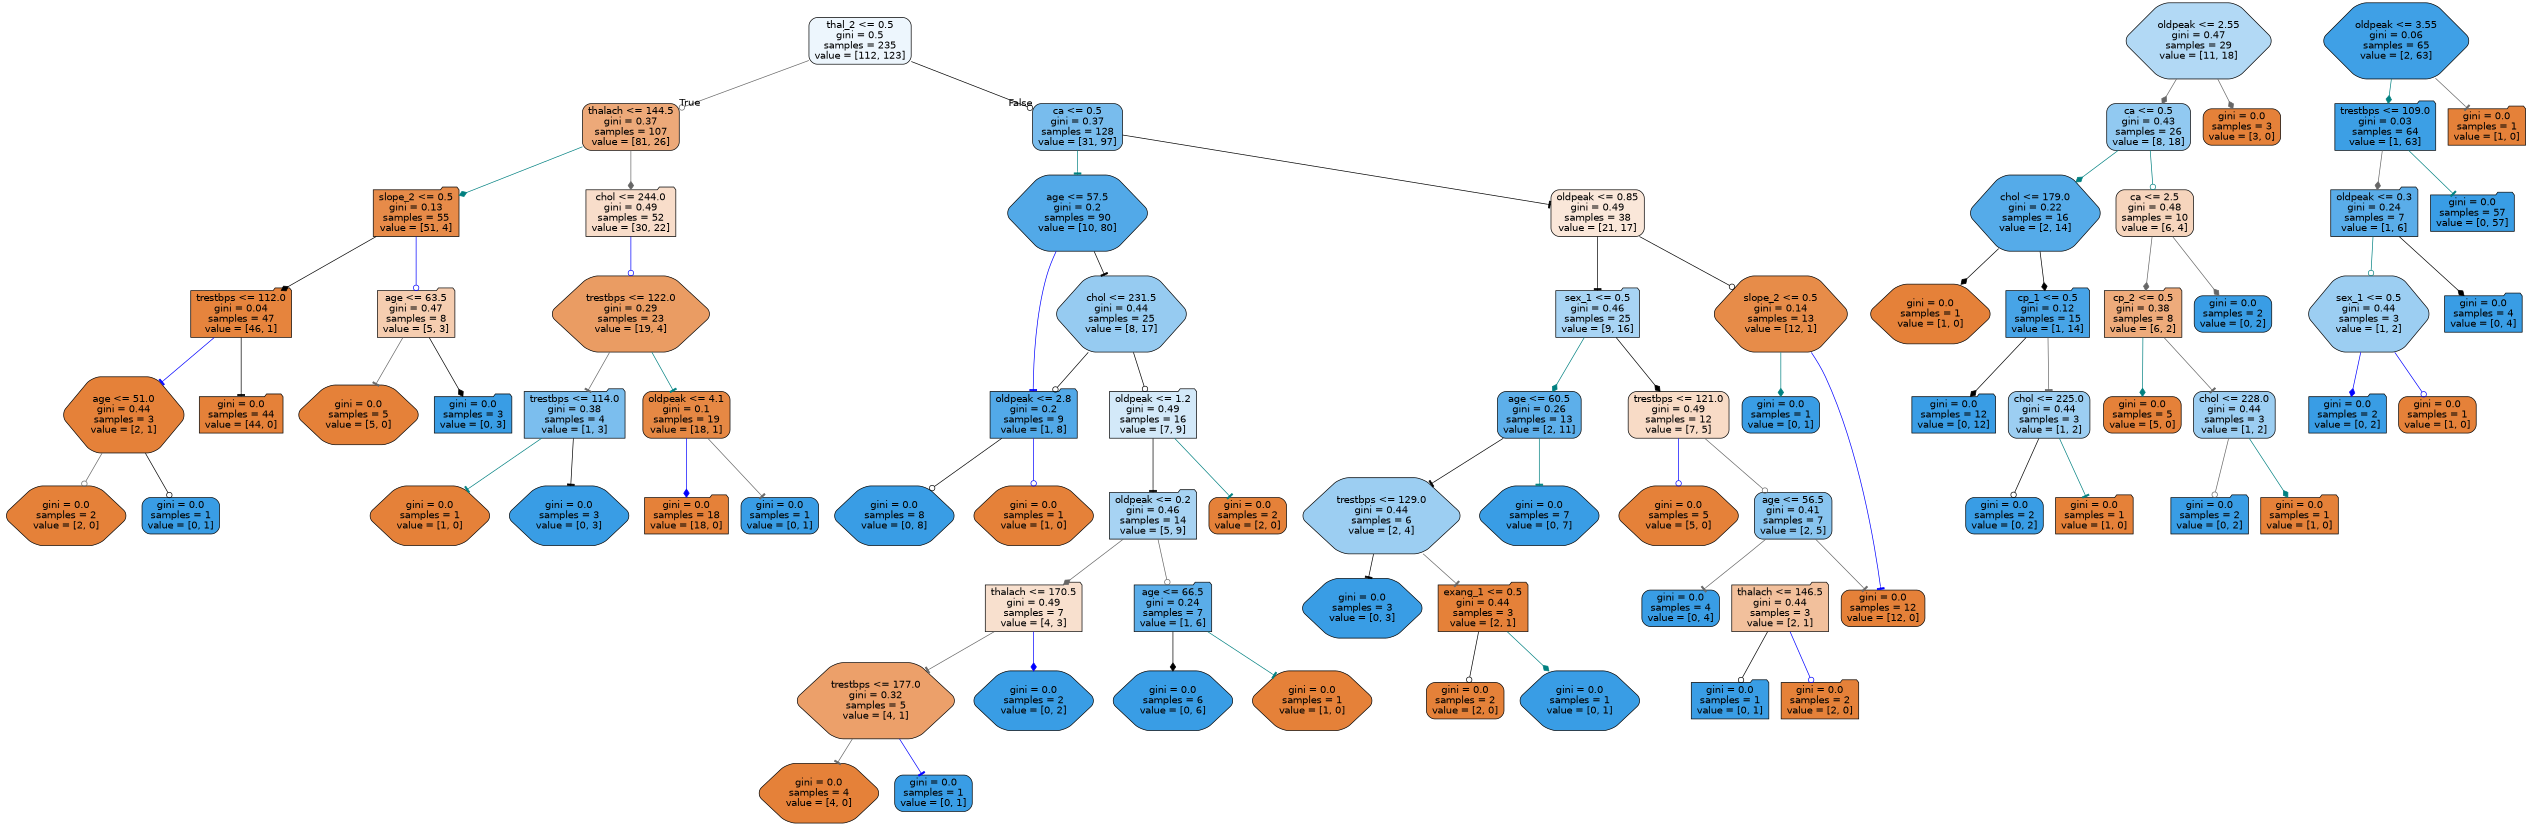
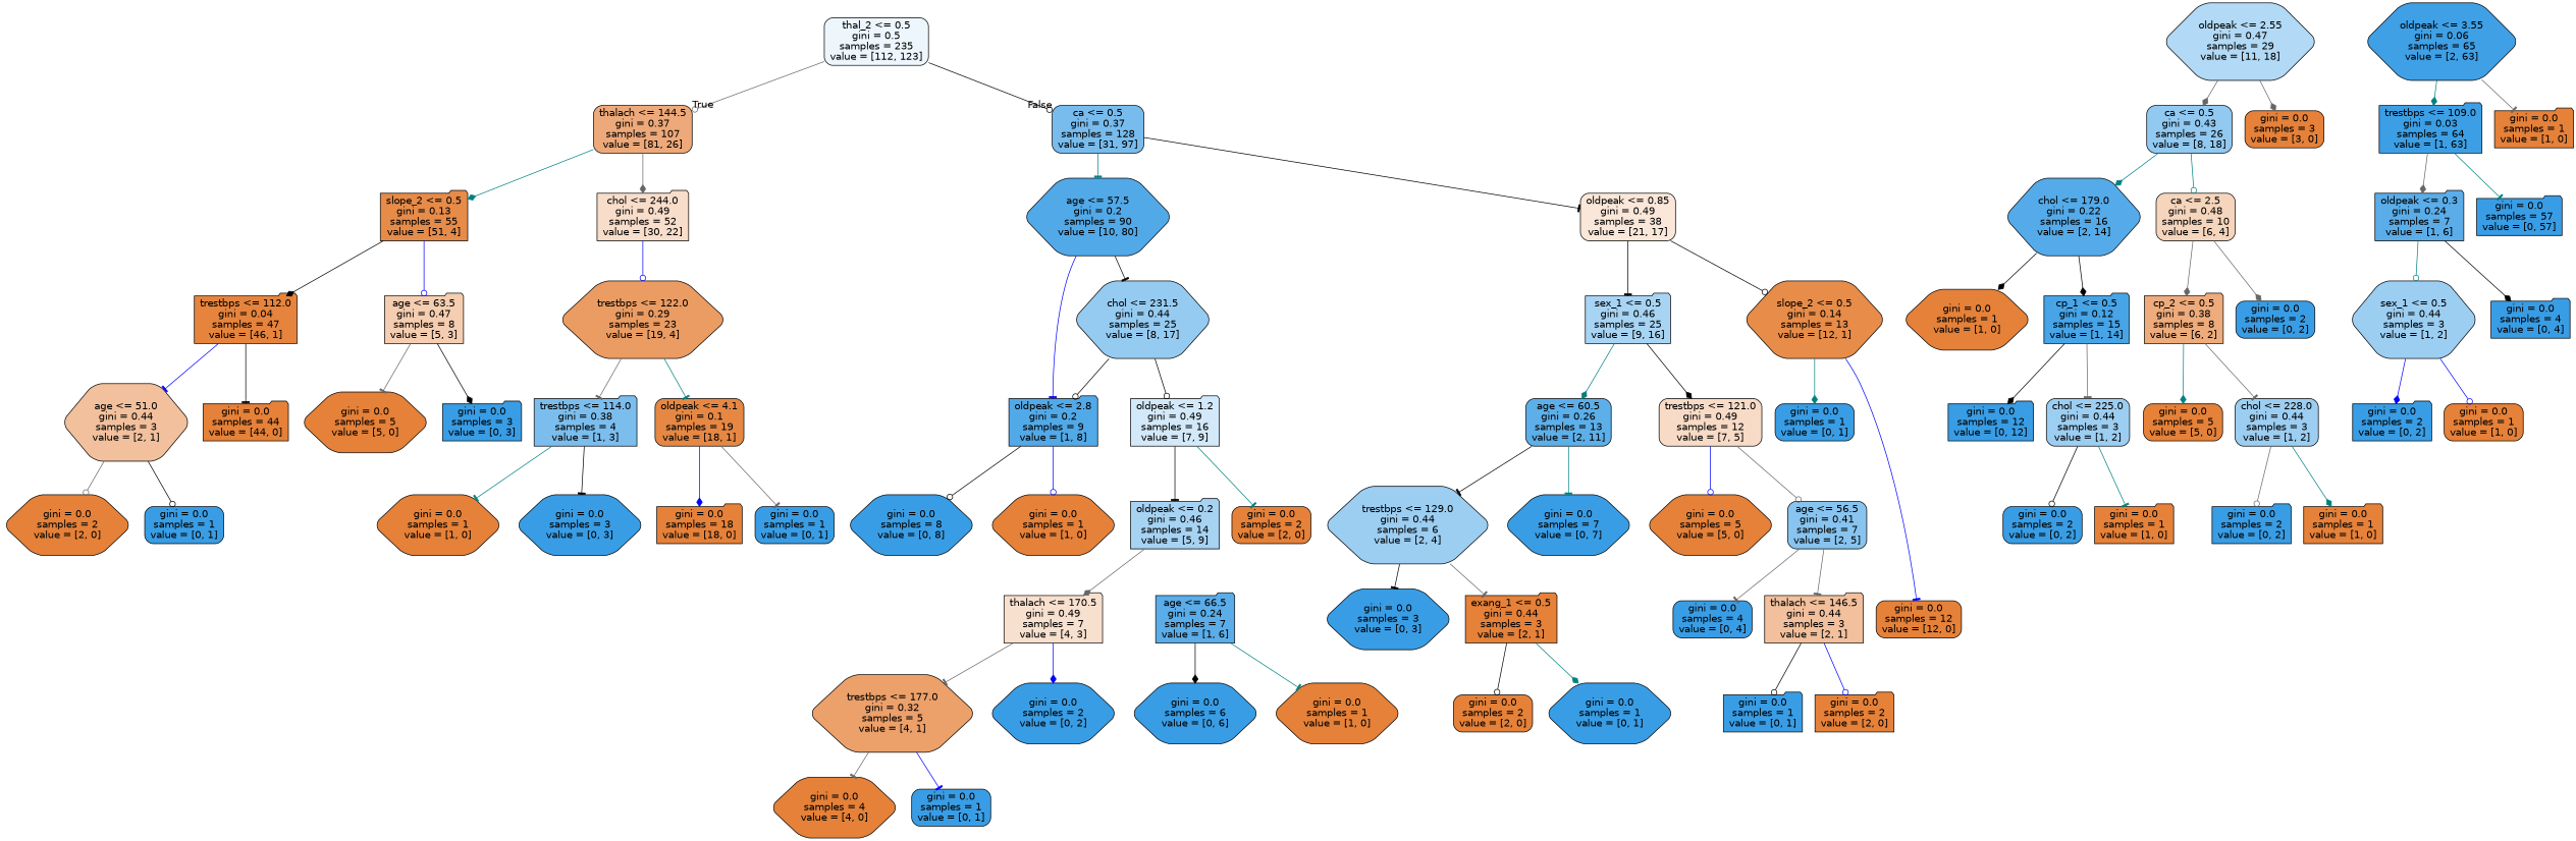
  digraph {
    node [color=black fillcolor="#e58139" fontname=helvetica shape=folder style="filled, rounded"]
    edge [arrowhead=tee color=black fontname=helvetica]
    n1 [fillcolor="#edf6fd" label="thal_2 <= 0.5\ngini = 0.5\nsamples = 235\nvalue = [112, 123]" shape=box]
    n2 [fillcolor="#eda979" label="thalach <= 144.5\ngini = 0.37\nsamples = 107\nvalue = [81, 26]" shape=box]
    n3 [fillcolor="#78bced" label="ca <= 0.5\ngini = 0.37\nsamples = 128\nvalue = [31, 97]" shape=box]
    n4 [fillcolor="#e78b49" label="slope_2 <= 0.5\ngini = 0.13\nsamples = 55\nvalue = [51, 4]"]
    n5 [fillcolor="#f8ddca" label="chol <= 244.0\ngini = 0.49\nsamples = 52\nvalue = [30, 22]"]
    n6 [fillcolor="#52a9e8" label="age <= 57.5\ngini = 0.2\nsamples = 90\nvalue = [10, 80]" shape=hexagon]
    n7 [fillcolor="#fae7d9" label="oldpeak <= 0.85\ngini = 0.49\nsamples = 38\nvalue = [21, 17]" shape=box]
    n8 [fillcolor="#e6843d" label="trestbps <= 112.0\ngini = 0.04\nsamples = 47\nvalue = [46, 1]"]
    n9 [fillcolor="#f5cdb0" label="age <= 63.5\ngini = 0.47\nsamples = 8\nvalue = [5, 3]"]
    n10 [fillcolor="#ea9c63" label="trestbps <= 122.0\ngini = 0.29\nsamples = 23\nvalue = [19, 4]" shape=hexagon]
-   n11 [label="age <= 51.0\ngini = 0.44\nsamples = 3\nvalue = [2, 1]" shape=hexagon]
+   n11 [fillcolor="#f2c09c" label="age <= 51.0\ngini = 0.44\nsamples = 3\nvalue = [2, 1]" shape=hexagon]
    n12 [label="gini = 0.0\nsamples = 44\nvalue = [44, 0]"]
    n13 [label="gini = 0.0\nsamples = 5\nvalue = [5, 0]" shape=hexagon]
    n14 [fillcolor="#399de5" label="gini = 0.0\nsamples = 3\nvalue = [0, 3]"]
    n15 [label="gini = 0.0\nsamples = 2\nvalue = [2, 0]" shape=hexagon]
    n16 [fillcolor="#399de5" label="gini = 0.0\nsamples = 1\nvalue = [0, 1]" shape=box]
    n17 [fillcolor="#b2d9f5" label="oldpeak <= 2.55\ngini = 0.47\nsamples = 29\nvalue = [11, 18]" shape=hexagon]
    n18 [fillcolor="#91c9f1" label="ca <= 0.5\ngini = 0.43\nsamples = 26\nvalue = [8, 18]" shape=box]
    n19 [label="gini = 0.0\nsamples = 3\nvalue = [3, 0]" shape=box]
    n20 [fillcolor="#7bbeee" label="trestbps <= 114.0\ngini = 0.38\nsamples = 4\nvalue = [1, 3]"]
    n21 [fillcolor="#e68844" label="oldpeak <= 4.1\ngini = 0.1\nsamples = 19\nvalue = [18, 1]" shape=box]
    n22 [fillcolor="#55abe9" label="chol <= 179.0\ngini = 0.22\nsamples = 16\nvalue = [2, 14]" shape=hexagon]
    n23 [fillcolor="#f6d5bd" label="ca <= 2.5\ngini = 0.48\nsamples = 10\nvalue = [6, 4]" shape=box]
    n24 [label="gini = 0.0\nsamples = 1\nvalue = [1, 0]" shape=hexagon]
    n25 [fillcolor="#47a4e7" label="cp_1 <= 0.5\ngini = 0.12\nsamples = 15\nvalue = [1, 14]"]
    n26 [fillcolor="#eeab7b" label="cp_2 <= 0.5\ngini = 0.38\nsamples = 8\nvalue = [6, 2]"]
    n27 [fillcolor="#399de5" label="gini = 0.0\nsamples = 2\nvalue = [0, 2]" shape=box]
    n28 [fillcolor="#399de5" label="gini = 0.0\nsamples = 12\nvalue = [0, 12]"]
    n29 [fillcolor="#9ccef2" label="chol <= 225.0\ngini = 0.44\nsamples = 3\nvalue = [1, 2]" shape=box]
    n30 [fillcolor="#399de5" label="gini = 0.0\nsamples = 2\nvalue = [0, 2]" shape=box]
    n31 [label="gini = 0.0\nsamples = 1\nvalue = [1, 0]"]
    n32 [label="gini = 0.0\nsamples = 5\nvalue = [5, 0]" shape=box]
    n33 [fillcolor="#9ccef2" label="chol <= 228.0\ngini = 0.44\nsamples = 3\nvalue = [1, 2]" shape=box]
    n34 [fillcolor="#399de5" label="gini = 0.0\nsamples = 2\nvalue = [0, 2]"]
    n35 [label="gini = 0.0\nsamples = 1\nvalue = [1, 0]"]
    n36 [label="gini = 0.0\nsamples = 1\nvalue = [1, 0]" shape=hexagon]
    n37 [fillcolor="#399de5" label="gini = 0.0\nsamples = 3\nvalue = [0, 3]" shape=hexagon]
    n38 [label="gini = 0.0\nsamples = 18\nvalue = [18, 0]"]
    n39 [fillcolor="#399de5" label="gini = 0.0\nsamples = 1\nvalue = [0, 1]" shape=box]
    n40 [fillcolor="#96cbf1" label="chol <= 231.5\ngini = 0.44\nsamples = 25\nvalue = [8, 17]" shape=hexagon]
    n41 [fillcolor="#52a9e8" label="oldpeak <= 2.8\ngini = 0.2\nsamples = 9\nvalue = [1, 8]"]
    n42 [fillcolor="#a8d4f4" label="sex_1 <= 0.5\ngini = 0.46\nsamples = 25\nvalue = [9, 16]"]
    n43 [fillcolor="#e78c49" label="slope_2 <= 0.5\ngini = 0.14\nsamples = 13\nvalue = [12, 1]" shape=hexagon]
    n44 [fillcolor="#3fa0e6" label="oldpeak <= 3.55\ngini = 0.06\nsamples = 65\nvalue = [2, 63]" shape=hexagon]
    n45 [fillcolor="#3c9fe5" label="trestbps <= 109.0\ngini = 0.03\nsamples = 64\nvalue = [1, 63]"]
    n46 [label="gini = 0.0\nsamples = 1\nvalue = [1, 0]"]
    n47 [fillcolor="#d3e9f9" label="oldpeak <= 1.2\ngini = 0.49\nsamples = 16\nvalue = [7, 9]"]
    n48 [fillcolor="#5aade9" label="oldpeak <= 0.3\ngini = 0.24\nsamples = 7\nvalue = [1, 6]"]
    n49 [fillcolor="#399de5" label="gini = 0.0\nsamples = 57\nvalue = [0, 57]"]
    n50 [fillcolor="#9ccef2" label="sex_1 <= 0.5\ngini = 0.44\nsamples = 3\nvalue = [1, 2]" shape=hexagon]
    n51 [fillcolor="#399de5" label="gini = 0.0\nsamples = 4\nvalue = [0, 4]"]
    n52 [fillcolor="#399de5" label="gini = 0.0\nsamples = 2\nvalue = [0, 2]"]
    n53 [label="gini = 0.0\nsamples = 1\nvalue = [1, 0]" shape=box]
    n54 [fillcolor="#399de5" label="gini = 0.0\nsamples = 8\nvalue = [0, 8]" shape=hexagon]
    n55 [label="gini = 0.0\nsamples = 1\nvalue = [1, 0]" shape=hexagon]
    n56 [fillcolor="#a7d3f3" label="oldpeak <= 0.2\ngini = 0.46\nsamples = 14\nvalue = [5, 9]"]
    n57 [label="gini = 0.0\nsamples = 2\nvalue = [2, 0]" shape=box]
    n58 [fillcolor="#f8e0ce" label="thalach <= 170.5\ngini = 0.49\nsamples = 7\nvalue = [4, 3]"]
    n59 [fillcolor="#5aade9" label="age <= 66.5\ngini = 0.24\nsamples = 7\nvalue = [1, 6]"]
    n60 [fillcolor="#eca06a" label="trestbps <= 177.0\ngini = 0.32\nsamples = 5\nvalue = [4, 1]" shape=hexagon]
    n61 [fillcolor="#399de5" label="gini = 0.0\nsamples = 2\nvalue = [0, 2]" shape=hexagon]
    n62 [fillcolor="#399de5" label="gini = 0.0\nsamples = 6\nvalue = [0, 6]" shape=hexagon]
    n63 [label="gini = 0.0\nsamples = 1\nvalue = [1, 0]" shape=hexagon]
    n64 [label="gini = 0.0\nsamples = 4\nvalue = [4, 0]" shape=hexagon]
    n65 [fillcolor="#399de5" label="gini = 0.0\nsamples = 1\nvalue = [0, 1]" shape=box]
    n66 [fillcolor="#5dafea" label="age <= 60.5\ngini = 0.26\nsamples = 13\nvalue = [2, 11]" shape=box]
    n67 [fillcolor="#f8dbc6" label="trestbps <= 121.0\ngini = 0.49\nsamples = 12\nvalue = [7, 5]" shape=box]
    n68 [label="gini = 0.0\nsamples = 12\nvalue = [12, 0]" shape=box]
    n69 [fillcolor="#399de5" label="gini = 0.0\nsamples = 1\nvalue = [0, 1]" shape=box]
    n70 [fillcolor="#9ccef2" label="trestbps <= 129.0\ngini = 0.44\nsamples = 6\nvalue = [2, 4]" shape=hexagon]
    n71 [fillcolor="#399de5" label="gini = 0.0\nsamples = 7\nvalue = [0, 7]" shape=hexagon]
    n72 [label="gini = 0.0\nsamples = 5\nvalue = [5, 0]" shape=hexagon]
    n73 [fillcolor="#88c4ef" label="age <= 56.5\ngini = 0.41\nsamples = 7\nvalue = [2, 5]" shape=box]
    n74 [fillcolor="#399de5" label="gini = 0.0\nsamples = 3\nvalue = [0, 3]" shape=hexagon]
    n75 [label="exang_1 <= 0.5\ngini = 0.44\nsamples = 3\nvalue = [2, 1]"]
    n76 [label="gini = 0.0\nsamples = 2\nvalue = [2, 0]" shape=box]
    n77 [fillcolor="#399de5" label="gini = 0.0\nsamples = 1\nvalue = [0, 1]" shape=hexagon]
    n78 [fillcolor="#399de5" label="gini = 0.0\nsamples = 4\nvalue = [0, 4]" shape=box]
    n79 [fillcolor="#f2c09c" label="thalach <= 146.5\ngini = 0.44\nsamples = 3\nvalue = [2, 1]"]
    n80 [fillcolor="#399de5" label="gini = 0.0\nsamples = 1\nvalue = [0, 1]"]
    n81 [label="gini = 0.0\nsamples = 2\nvalue = [2, 0]"]
    n1 -> n2 [arrowhead=odot color=gray40 headlabel=True labelangle=45 labeldistance=2.5]
    n1 -> n3 [arrowhead=odot headlabel=False labelangle=-45 labeldistance=2.5]
    n2 -> n4 [arrowhead=diamond color=teal]
    n2 -> n5 [arrowhead=diamond color=gray40]
    n3 -> n6 [color=teal]
    n3 -> n7
    n4 -> n8 [arrowhead=diamond]
    n4 -> n9 [arrowhead=odot color=blue]
    n5 -> n10 [arrowhead=odot color=blue]
    n6 -> n40
    n6 -> n41 [color=blue]
    n7 -> n42
    n7 -> n43 [arrowhead=odot]
    n8 -> n11 [color=blue]
    n8 -> n12
    n9 -> n13 [color=gray40]
    n9 -> n14 [arrowhead=diamond]
    n10 -> n20 [color=gray40]
    n10 -> n21 [color=teal]
    n11 -> n15 [arrowhead=odot color=gray40]
    n11 -> n16 [arrowhead=odot]
    n17 -> n18 [arrowhead=diamond color=gray40]
    n17 -> n19 [arrowhead=diamond color=gray40]
    n18 -> n22 [arrowhead=diamond color=teal]
    n18 -> n23 [arrowhead=odot color=teal]
    n20 -> n36 [color=teal]
    n20 -> n37
    n21 -> n38 [arrowhead=diamond color=blue]
    n21 -> n39 [color=gray40]
    n22 -> n24 [arrowhead=diamond]
    n22 -> n25 [arrowhead=diamond]
    n23 -> n26 [arrowhead=diamond color=gray40]
    n23 -> n27 [arrowhead=diamond color=gray40]
    n25 -> n28 [arrowhead=diamond]
    n25 -> n29 [color=gray40]
    n26 -> n32 [arrowhead=diamond color=teal]
    n26 -> n33 [color=gray40]
    n29 -> n30 [arrowhead=odot]
    n29 -> n31 [color=teal]
    n33 -> n34 [arrowhead=odot color=gray40]
    n33 -> n35 [arrowhead=diamond color=teal]
    n40 -> n41 [arrowhead=odot]
    n40 -> n47 [arrowhead=odot]
    n41 -> n54 [arrowhead=odot]
    n41 -> n55 [arrowhead=odot color=blue]
    n42 -> n66 [arrowhead=diamond color=teal]
    n42 -> n67 [arrowhead=diamond]
    n43 -> n68 [color=blue]
    n43 -> n69 [arrowhead=diamond color=teal]
    n44 -> n45 [arrowhead=diamond color=teal]
    n44 -> n46 [color=gray40]
    n45 -> n48 [arrowhead=diamond color=gray40]
    n45 -> n49 [color=teal]
    n47 -> n56
    n47 -> n57 [color=teal]
    n48 -> n50 [arrowhead=odot color=teal]
    n48 -> n51 [arrowhead=diamond]
    n50 -> n52 [arrowhead=diamond color=blue]
    n50 -> n53 [arrowhead=odot color=blue]
    n56 -> n58 [arrowhead=diamond color=gray40]
-   n56 -> n59 [arrowhead=odot color=gray40]
    n58 -> n60 [color=gray40]
    n58 -> n61 [arrowhead=diamond color=blue]
    n59 -> n62 [arrowhead=diamond]
    n59 -> n63 [color=teal]
    n60 -> n64 [color=gray40]
    n60 -> n65 [color=blue]
    n66 -> n70
    n66 -> n71 [color=teal]
    n67 -> n72 [arrowhead=odot color=blue]
    n67 -> n73 [arrowhead=odot color=gray40]
    n70 -> n74
    n70 -> n75 [color=gray40]
    n73 -> n78 [color=gray40]
-   n73 -> n68 [color=gray40]
+   n73 -> n79 [color=gray40]
    n75 -> n76 [arrowhead=odot]
    n75 -> n77 [arrowhead=diamond color=teal]
    n79 -> n80 [arrowhead=odot]
    n79 -> n81 [arrowhead=odot color=blue]
  }
